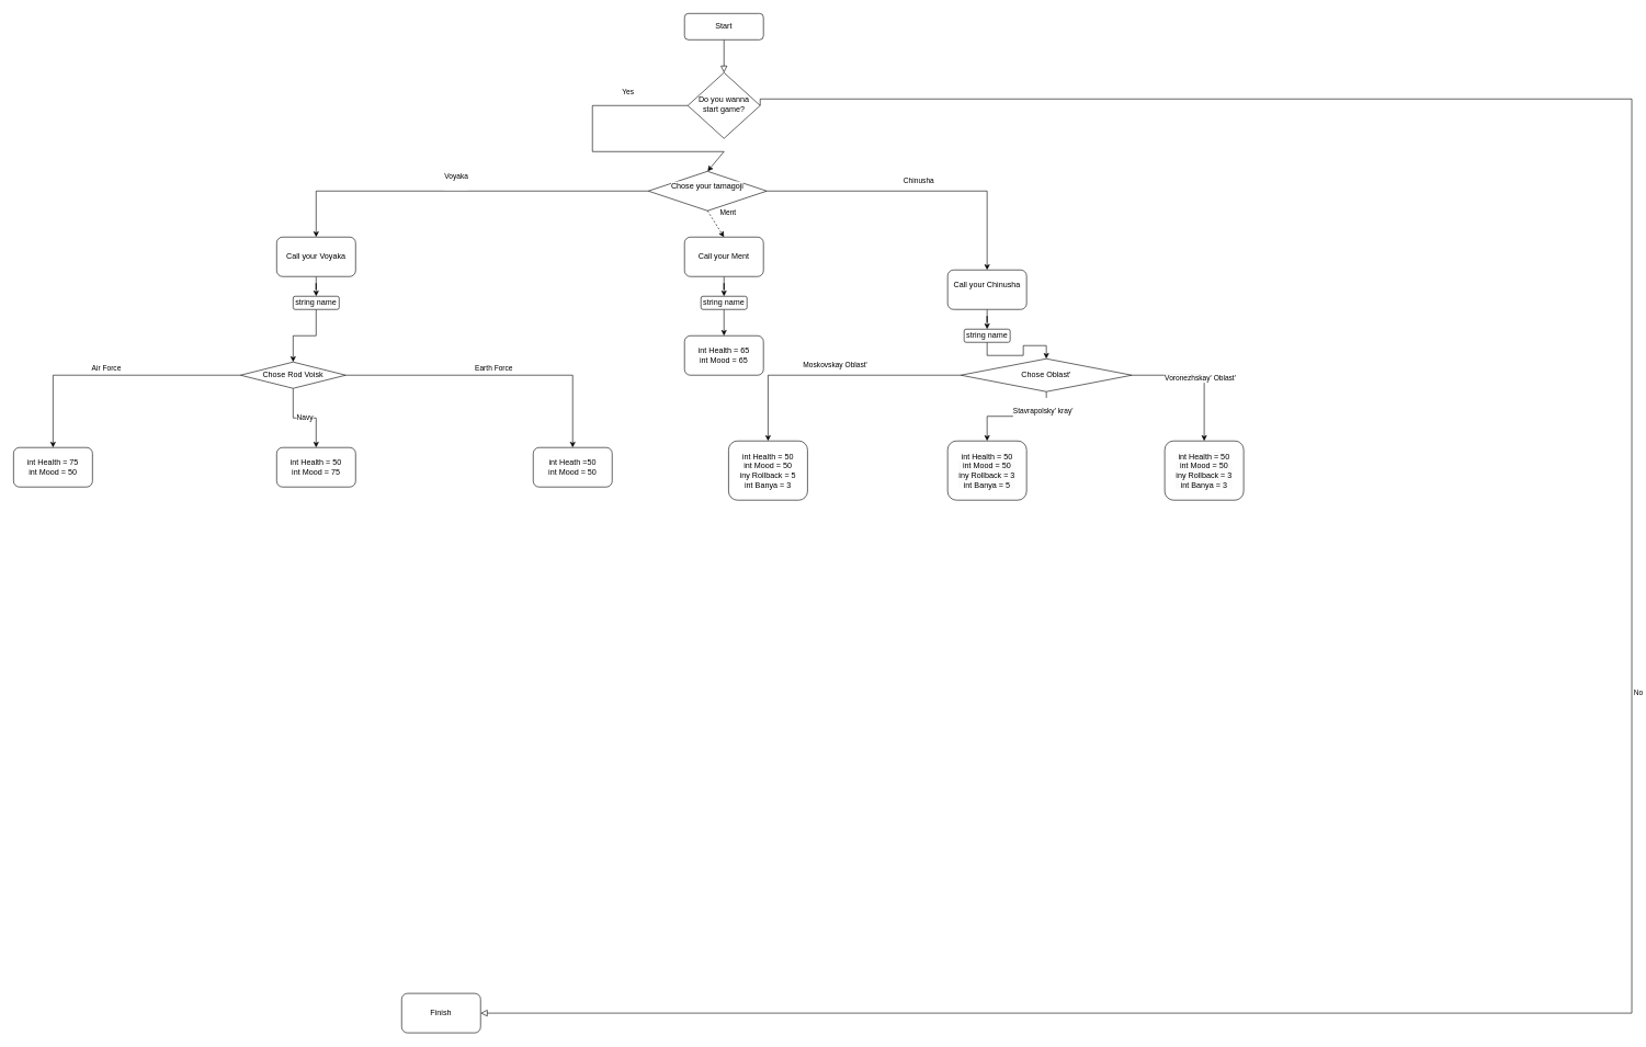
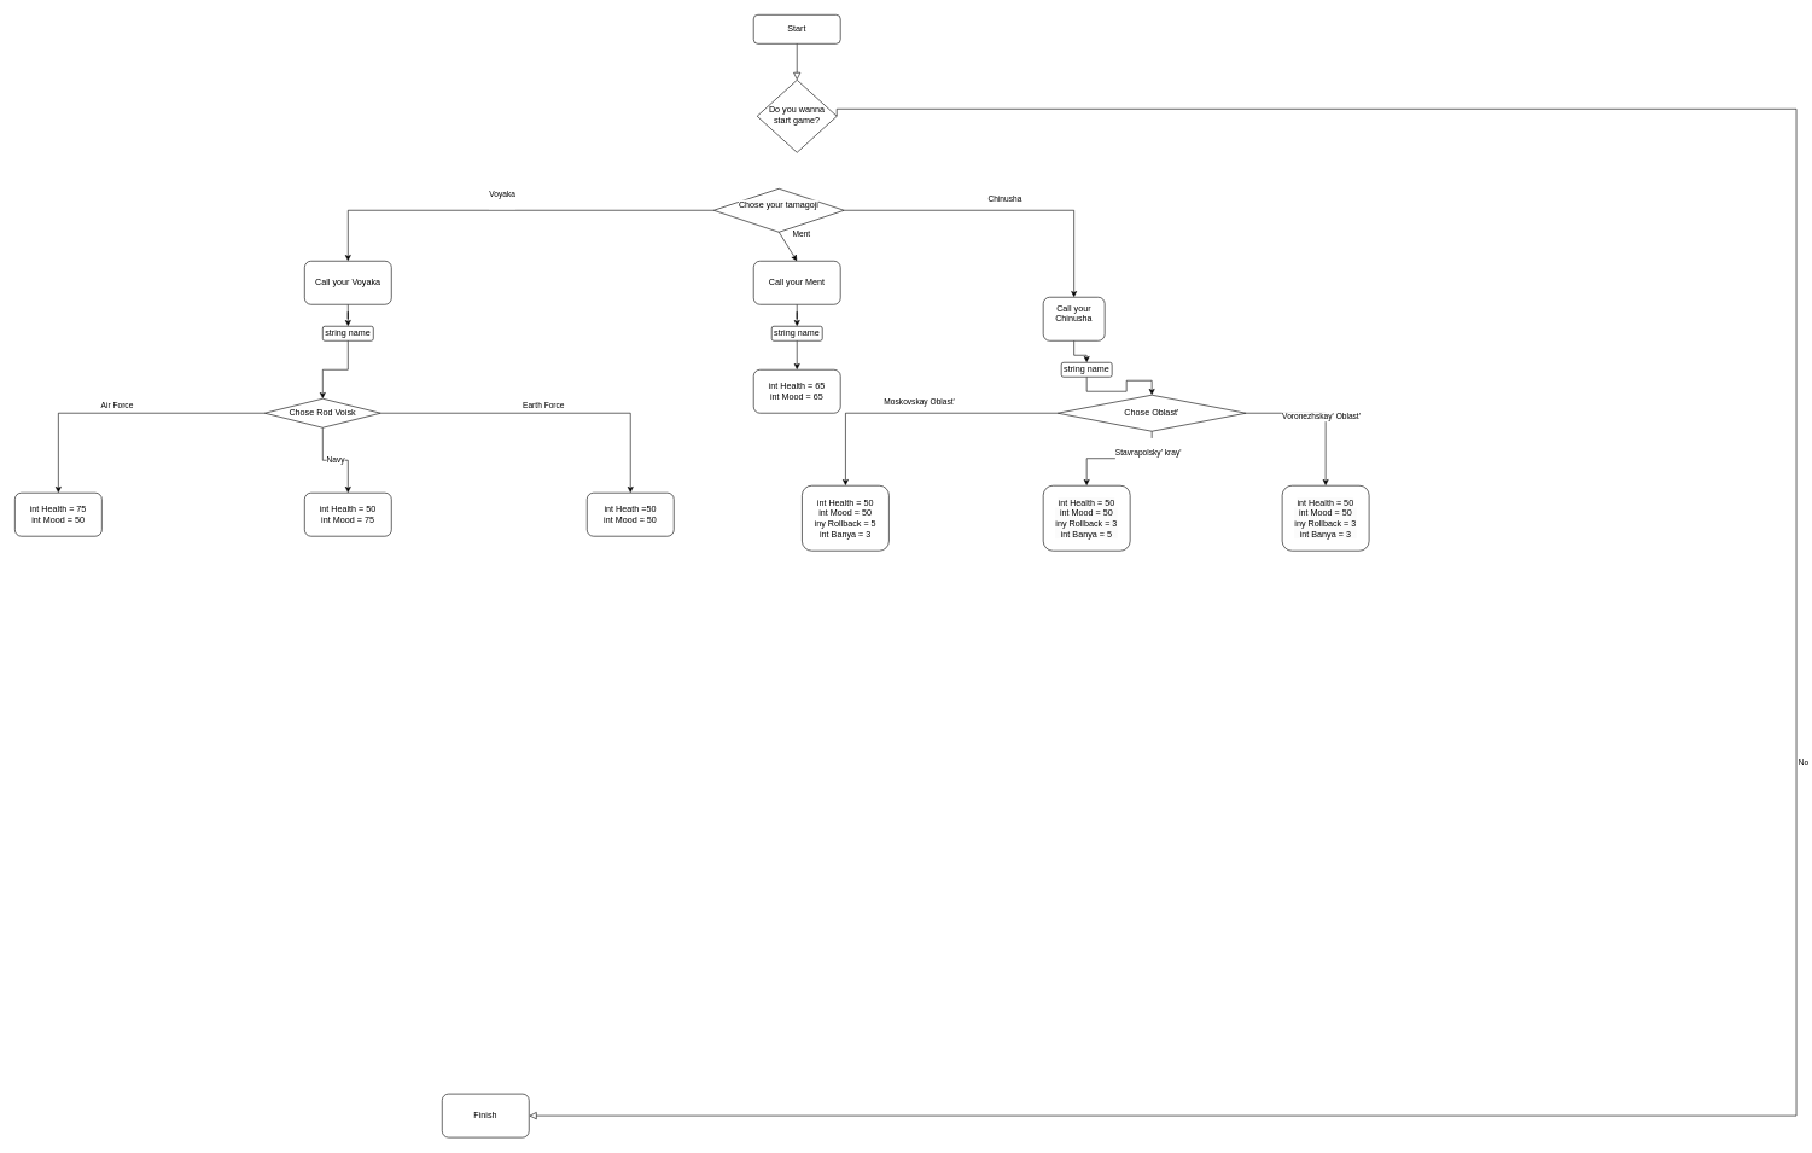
  <mxCell id="0" />
  <mxCell id="1" parent="0" />
  <mxCell id="2" value="" style="rounded=0;html=1;jettySize=auto;orthogonalLoop=1;fontSize=11;endArrow=block;endFill=0;endSize=8;strokeWidth=1;shadow=0;labelBackgroundColor=none;edgeStyle=orthogonalEdgeStyle;" parent="1" source="3" target="5" edge="1"><mxGeometry relative="1" as="geometry" /></mxCell>
  <mxCell id="3" value="Start" style="rounded=1;whiteSpace=wrap;html=1;fontSize=12;glass=0;strokeWidth=1;shadow=0;" parent="1" vertex="1"><mxGeometry x="1040" y="20" width="120" height="40" as="geometry" /></mxCell>
  <mxCell id="4" value="No" style="edgeStyle=orthogonalEdgeStyle;rounded=0;html=1;jettySize=auto;orthogonalLoop=1;fontSize=11;endArrow=block;endFill=0;endSize=8;strokeWidth=1;shadow=0;labelBackgroundColor=none;entryX=1;entryY=0.5;entryDx=0;entryDy=0;exitX=1;exitY=0.5;exitDx=0;exitDy=0;" parent="1" source="5" target="6" edge="1"><mxGeometry y="10" relative="1" as="geometry"><mxPoint as="offset" /><mxPoint x="820" y="160" as="sourcePoint" /><mxPoint x="845" y="990" as="targetPoint" /><Array as="points"><mxPoint x="1155" y="150" /><mxPoint x="2480" y="150" /><mxPoint x="2480" y="1540" /></Array></mxGeometry></mxCell>
  <mxCell id="5" value="Do you wanna start game?" style="rhombus;whiteSpace=wrap;html=1;shadow=0;fontFamily=Helvetica;fontSize=12;align=center;strokeWidth=1;spacing=6;spacingTop=-4;" parent="1" vertex="1"><mxGeometry x="1045" y="110" width="110" height="100" as="geometry" /></mxCell>
  <mxCell id="6" value="Finish" style="rounded=1;whiteSpace=wrap;html=1;" vertex="1" parent="1"><mxGeometry x="610" y="1510" width="120" height="60" as="geometry" /></mxCell>
- <mxCell id="7" value="Yes" style="endArrow=classic;html=1;rounded=0;exitX=0;exitY=0.5;exitDx=0;exitDy=0;entryX=0.5;entryY=0;entryDx=0;entryDy=0;" edge="1" parent="1" source="5" target="10"><mxGeometry x="-0.6" y="-20" width="50" height="50" relative="1" as="geometry"><mxPoint x="1210" y="400" as="sourcePoint" /><mxPoint x="1040" y="260" as="targetPoint" /><Array as="points"><mxPoint x="900" y="160" /><mxPoint x="900" y="230" /><mxPoint x="1100" y="230" /></Array><mxPoint as="offset" /></mxGeometry></mxCell>
  <mxCell id="8" value="Voyaka&lt;div&gt;&lt;br&gt;&lt;/div&gt;" style="edgeStyle=orthogonalEdgeStyle;rounded=0;orthogonalLoop=1;jettySize=auto;html=1;" edge="1" parent="1" source="10" target="15"><mxGeometry x="0.017" y="-15" relative="1" as="geometry"><mxPoint as="offset" /></mxGeometry></mxCell>
  <mxCell id="9" value="Chinusha" style="edgeStyle=orthogonalEdgeStyle;rounded=0;orthogonalLoop=1;jettySize=auto;html=1;exitX=1;exitY=0.5;exitDx=0;exitDy=0;" edge="1" parent="1" source="10" target="17"><mxGeometry x="0.017" y="15" relative="1" as="geometry"><mxPoint as="offset" /></mxGeometry></mxCell>
  <mxCell id="10" value="&#10;&lt;span style=&quot;color: rgb(0, 0, 0); font-family: Helvetica; font-size: 12px; font-style: normal; font-variant-ligatures: normal; font-variant-caps: normal; font-weight: 400; letter-spacing: normal; orphans: 2; text-align: center; text-indent: 0px; text-transform: none; widows: 2; word-spacing: 0px; -webkit-text-stroke-width: 0px; white-space: normal; background-color: rgb(251, 251, 251); text-decoration-thickness: initial; text-decoration-style: initial; text-decoration-color: initial; display: inline !important; float: none;&quot;&gt;Chose your tamagoji&lt;/span&gt;&#10;&#10;" style="rhombus;whiteSpace=wrap;html=1;" vertex="1" parent="1"><mxGeometry x="985" y="260" width="180" height="60" as="geometry" /></mxCell>
  <mxCell id="11" style="edgeStyle=orthogonalEdgeStyle;rounded=0;orthogonalLoop=1;jettySize=auto;html=1;entryX=0.5;entryY=0;entryDx=0;entryDy=0;" edge="1" parent="1" source="12" target="21"><mxGeometry relative="1" as="geometry" /></mxCell>
  <mxCell id="12" value="Call your Ment" style="rounded=1;whiteSpace=wrap;html=1;" vertex="1" parent="1"><mxGeometry x="1040" y="360" width="120" height="60" as="geometry" /></mxCell>
- <mxCell id="13" value="Ment&lt;div&gt;&lt;br&gt;&lt;/div&gt;" style="endArrow=classic;html=1;rounded=0;exitX=0.5;exitY=1;exitDx=0;exitDy=0;entryX=0.5;entryY=0;entryDx=0;entryDy=0;dashed=1;" edge="1" parent="1" source="10" target="12"><mxGeometry x="0.01" y="21" width="50" height="50" relative="1" as="geometry"><mxPoint x="1100" y="370" as="sourcePoint" /><mxPoint x="1100" y="400" as="targetPoint" /><mxPoint as="offset" /></mxGeometry></mxCell>
+ <mxCell id="13" value="Ment&lt;div&gt;&lt;br&gt;&lt;/div&gt;" style="endArrow=classic;html=1;rounded=0;exitX=0.5;exitY=1;exitDx=0;exitDy=0;entryX=0.5;entryY=0;entryDx=0;entryDy=0;" edge="1" parent="1" source="10" target="12"><mxGeometry x="0.01" y="21" width="50" height="50" relative="1" as="geometry"><mxPoint x="1100" y="370" as="sourcePoint" /><mxPoint x="1100" y="400" as="targetPoint" /><mxPoint as="offset" /></mxGeometry></mxCell>
  <mxCell id="14" style="edgeStyle=orthogonalEdgeStyle;rounded=0;orthogonalLoop=1;jettySize=auto;html=1;entryX=0.5;entryY=0;entryDx=0;entryDy=0;" edge="1" parent="1" source="15" target="23"><mxGeometry relative="1" as="geometry" /></mxCell>
  <mxCell id="15" value="Call your Voyaka" style="rounded=1;whiteSpace=wrap;html=1;" vertex="1" parent="1"><mxGeometry x="420" y="360" width="120" height="60" as="geometry" /></mxCell>
  <mxCell id="16" style="edgeStyle=orthogonalEdgeStyle;rounded=0;orthogonalLoop=1;jettySize=auto;html=1;entryX=0.5;entryY=0;entryDx=0;entryDy=0;" edge="1" parent="1" source="17" target="19"><mxGeometry relative="1" as="geometry" /></mxCell>
- <mxCell id="17" value="Call your Chinusha&lt;div&gt;&lt;br&gt;&lt;/div&gt;" style="rounded=1;whiteSpace=wrap;html=1;" vertex="1" parent="1"><mxGeometry x="1440" y="410" width="120" height="60" as="geometry" /></mxCell>
+ <mxCell id="17" value="Call your Chinusha&lt;div&gt;&lt;br&gt;&lt;/div&gt;" style="rounded=1;whiteSpace=wrap;html=1;" vertex="1" parent="1"><mxGeometry x="1440" y="410" width="85" height="60" as="geometry" /></mxCell>
  <mxCell id="18" style="edgeStyle=orthogonalEdgeStyle;rounded=0;orthogonalLoop=1;jettySize=auto;html=1;" edge="1" parent="1" source="19" target="35"><mxGeometry relative="1" as="geometry" /></mxCell>
  <mxCell id="19" value="string name" style="rounded=1;whiteSpace=wrap;html=1;" vertex="1" parent="1"><mxGeometry x="1465" y="500" width="70" height="20" as="geometry" /></mxCell>
  <mxCell id="20" style="edgeStyle=orthogonalEdgeStyle;rounded=0;orthogonalLoop=1;jettySize=auto;html=1;" edge="1" parent="1" source="21" target="31"><mxGeometry relative="1" as="geometry" /></mxCell>
  <mxCell id="21" value="string name" style="rounded=1;whiteSpace=wrap;html=1;" vertex="1" parent="1"><mxGeometry x="1065" y="450" width="70" height="20" as="geometry" /></mxCell>
  <mxCell id="22" style="edgeStyle=orthogonalEdgeStyle;rounded=0;orthogonalLoop=1;jettySize=auto;html=1;entryX=0.5;entryY=0;entryDx=0;entryDy=0;" edge="1" parent="1" source="23" target="27"><mxGeometry relative="1" as="geometry"><mxPoint x="480" y="540" as="targetPoint" /></mxGeometry></mxCell>
  <mxCell id="23" value="string name" style="rounded=1;whiteSpace=wrap;html=1;" vertex="1" parent="1"><mxGeometry x="445" y="450" width="70" height="20" as="geometry" /></mxCell>
  <mxCell id="24" value="Navy" style="edgeStyle=orthogonalEdgeStyle;rounded=0;orthogonalLoop=1;jettySize=auto;html=1;" edge="1" parent="1" source="27" target="28"><mxGeometry relative="1" as="geometry" /></mxCell>
  <mxCell id="25" value="Air Force" style="edgeStyle=orthogonalEdgeStyle;rounded=0;orthogonalLoop=1;jettySize=auto;html=1;entryX=0.5;entryY=0;entryDx=0;entryDy=0;" edge="1" parent="1" source="27" target="29"><mxGeometry x="0.032" y="-10" relative="1" as="geometry"><mxPoint x="90" y="690" as="targetPoint" /><mxPoint as="offset" /></mxGeometry></mxCell>
  <mxCell id="26" value="Earth Force" style="edgeStyle=orthogonalEdgeStyle;rounded=0;orthogonalLoop=1;jettySize=auto;html=1;exitX=1;exitY=0.5;exitDx=0;exitDy=0;entryX=0.5;entryY=0;entryDx=0;entryDy=0;" edge="1" parent="1" source="27" target="30"><mxGeometry x="-0.011" y="10" relative="1" as="geometry"><mxPoint as="offset" /></mxGeometry></mxCell>
  <mxCell id="27" value="Chose Rod Voisk" style="rhombus;whiteSpace=wrap;html=1;" vertex="1" parent="1"><mxGeometry x="365" y="550" width="160" height="40" as="geometry" /></mxCell>
  <mxCell id="28" value="int Health = 50&lt;div&gt;int Mood = 75&lt;/div&gt;" style="rounded=1;whiteSpace=wrap;html=1;" vertex="1" parent="1"><mxGeometry x="420" y="680" width="120" height="60" as="geometry" /></mxCell>
  <mxCell id="29" value="int Health = 75&lt;div&gt;int Mood = 50&lt;/div&gt;" style="rounded=1;whiteSpace=wrap;html=1;" vertex="1" parent="1"><mxGeometry x="20" y="680" width="120" height="60" as="geometry" /></mxCell>
  <mxCell id="30" value="int Heath =50&lt;div&gt;int Mood = 50&lt;/div&gt;" style="rounded=1;whiteSpace=wrap;html=1;" vertex="1" parent="1"><mxGeometry x="810" y="680" width="120" height="60" as="geometry" /></mxCell>
  <mxCell id="31" value="int Health = 65&lt;div&gt;int Mood = 65&lt;/div&gt;" style="rounded=1;whiteSpace=wrap;html=1;" vertex="1" parent="1"><mxGeometry x="1040" y="510" width="120" height="60" as="geometry" /></mxCell>
  <mxCell id="32" value="Moskovskay Oblast'" style="edgeStyle=orthogonalEdgeStyle;rounded=0;orthogonalLoop=1;jettySize=auto;html=1;exitX=0;exitY=0.5;exitDx=0;exitDy=0;entryX=0.5;entryY=0;entryDx=0;entryDy=0;" edge="1" parent="1" source="35" target="36"><mxGeometry x="-0.028" y="-15" relative="1" as="geometry"><mxPoint as="offset" /></mxGeometry></mxCell>
  <mxCell id="33" style="edgeStyle=orthogonalEdgeStyle;rounded=0;orthogonalLoop=1;jettySize=auto;html=1;exitX=0.5;exitY=1;exitDx=0;exitDy=0;" edge="1" parent="1" source="35" target="37"><mxGeometry relative="1" as="geometry" /></mxCell>
  <mxCell id="34" value="&#10;&lt;span style=&quot;color: rgb(0, 0, 0); font-family: Helvetica; font-size: 11px; font-style: normal; font-variant-ligatures: normal; font-variant-caps: normal; font-weight: 400; letter-spacing: normal; orphans: 2; text-align: center; text-indent: 0px; text-transform: none; widows: 2; word-spacing: 0px; -webkit-text-stroke-width: 0px; white-space: nowrap; background-color: rgb(255, 255, 255); text-decoration-thickness: initial; text-decoration-style: initial; text-decoration-color: initial; display: inline !important; float: none;&quot;&gt;Stavrapolsky' kray'&lt;/span&gt;&#10;&#10;" style="edgeLabel;html=1;align=center;verticalAlign=middle;resizable=0;points=[];" vertex="1" connectable="0" parent="33"><mxGeometry x="0.2" y="4" relative="1" as="geometry"><mxPoint x="56" y="-6" as="offset" /></mxGeometry></mxCell>
  <mxCell id="35" value="Chose Oblast'" style="rhombus;whiteSpace=wrap;html=1;" vertex="1" parent="1"><mxGeometry x="1460" y="545" width="260" height="50" as="geometry" /></mxCell>
  <mxCell id="36" value="int Health = 50&lt;div&gt;int Mood = 50&lt;/div&gt;&lt;div&gt;iny Rollback = 5&lt;/div&gt;&lt;div&gt;int Banya = 3&lt;/div&gt;" style="rounded=1;whiteSpace=wrap;html=1;" vertex="1" parent="1"><mxGeometry x="1107" y="670" width="120" height="90" as="geometry" /></mxCell>
  <mxCell id="37" value="&lt;br&gt;&lt;span style=&quot;color: rgb(0, 0, 0); font-family: Helvetica; font-size: 12px; font-style: normal; font-variant-ligatures: normal; font-variant-caps: normal; font-weight: 400; letter-spacing: normal; orphans: 2; text-align: center; text-indent: 0px; text-transform: none; widows: 2; word-spacing: 0px; -webkit-text-stroke-width: 0px; white-space: normal; background-color: rgb(251, 251, 251); text-decoration-thickness: initial; text-decoration-style: initial; text-decoration-color: initial; display: inline !important; float: none;&quot;&gt;int Health = 50&lt;/span&gt;&lt;div style=&quot;forced-color-adjust: none; color: rgb(0, 0, 0); font-family: Helvetica; font-size: 12px; font-style: normal; font-variant-ligatures: normal; font-variant-caps: normal; font-weight: 400; letter-spacing: normal; orphans: 2; text-align: center; text-indent: 0px; text-transform: none; widows: 2; word-spacing: 0px; -webkit-text-stroke-width: 0px; white-space: normal; background-color: rgb(251, 251, 251); text-decoration-thickness: initial; text-decoration-style: initial; text-decoration-color: initial;&quot;&gt;int Mood = 50&lt;/div&gt;&lt;div style=&quot;forced-color-adjust: none; color: rgb(0, 0, 0); font-family: Helvetica; font-size: 12px; font-style: normal; font-variant-ligatures: normal; font-variant-caps: normal; font-weight: 400; letter-spacing: normal; orphans: 2; text-align: center; text-indent: 0px; text-transform: none; widows: 2; word-spacing: 0px; -webkit-text-stroke-width: 0px; white-space: normal; background-color: rgb(251, 251, 251); text-decoration-thickness: initial; text-decoration-style: initial; text-decoration-color: initial;&quot;&gt;iny Rollback = 3&lt;/div&gt;&lt;div style=&quot;forced-color-adjust: none; color: rgb(0, 0, 0); font-family: Helvetica; font-size: 12px; font-style: normal; font-variant-ligatures: normal; font-variant-caps: normal; font-weight: 400; letter-spacing: normal; orphans: 2; text-align: center; text-indent: 0px; text-transform: none; widows: 2; word-spacing: 0px; -webkit-text-stroke-width: 0px; white-space: normal; background-color: rgb(251, 251, 251); text-decoration-thickness: initial; text-decoration-style: initial; text-decoration-color: initial;&quot;&gt;int Banya = 5&lt;/div&gt;&lt;div&gt;&lt;br/&gt;&lt;/div&gt;" style="rounded=1;whiteSpace=wrap;html=1;" vertex="1" parent="1"><mxGeometry x="1440" y="670" width="120" height="90" as="geometry" /></mxCell>
  <mxCell id="38" value="&lt;br&gt;&lt;span style=&quot;color: rgb(0, 0, 0); font-family: Helvetica; font-size: 12px; font-style: normal; font-variant-ligatures: normal; font-variant-caps: normal; font-weight: 400; letter-spacing: normal; orphans: 2; text-align: center; text-indent: 0px; text-transform: none; widows: 2; word-spacing: 0px; -webkit-text-stroke-width: 0px; white-space: normal; background-color: rgb(251, 251, 251); text-decoration-thickness: initial; text-decoration-style: initial; text-decoration-color: initial; display: inline !important; float: none;&quot;&gt;int Health = 50&lt;/span&gt;&lt;div style=&quot;forced-color-adjust: none; color: rgb(0, 0, 0); font-family: Helvetica; font-size: 12px; font-style: normal; font-variant-ligatures: normal; font-variant-caps: normal; font-weight: 400; letter-spacing: normal; orphans: 2; text-align: center; text-indent: 0px; text-transform: none; widows: 2; word-spacing: 0px; -webkit-text-stroke-width: 0px; white-space: normal; background-color: rgb(251, 251, 251); text-decoration-thickness: initial; text-decoration-style: initial; text-decoration-color: initial;&quot;&gt;int Mood = 50&lt;/div&gt;&lt;div style=&quot;forced-color-adjust: none; color: rgb(0, 0, 0); font-family: Helvetica; font-size: 12px; font-style: normal; font-variant-ligatures: normal; font-variant-caps: normal; font-weight: 400; letter-spacing: normal; orphans: 2; text-align: center; text-indent: 0px; text-transform: none; widows: 2; word-spacing: 0px; -webkit-text-stroke-width: 0px; white-space: normal; background-color: rgb(251, 251, 251); text-decoration-thickness: initial; text-decoration-style: initial; text-decoration-color: initial;&quot;&gt;iny Rollback = 3&lt;/div&gt;&lt;div style=&quot;forced-color-adjust: none; color: rgb(0, 0, 0); font-family: Helvetica; font-size: 12px; font-style: normal; font-variant-ligatures: normal; font-variant-caps: normal; font-weight: 400; letter-spacing: normal; orphans: 2; text-align: center; text-indent: 0px; text-transform: none; widows: 2; word-spacing: 0px; -webkit-text-stroke-width: 0px; white-space: normal; background-color: rgb(251, 251, 251); text-decoration-thickness: initial; text-decoration-style: initial; text-decoration-color: initial;&quot;&gt;int Banya = 3&lt;/div&gt;&lt;div&gt;&lt;br/&gt;&lt;/div&gt;" style="rounded=1;whiteSpace=wrap;html=1;" vertex="1" parent="1"><mxGeometry x="1770" y="670" width="120" height="90" as="geometry" /></mxCell>
  <mxCell id="39" value="" style="edgeStyle=orthogonalEdgeStyle;rounded=0;orthogonalLoop=1;jettySize=auto;html=1;exitX=1;exitY=0.5;exitDx=0;exitDy=0;entryX=0.5;entryY=0;entryDx=0;entryDy=0;" edge="1" parent="1" source="35" target="38"><mxGeometry relative="1" as="geometry" /></mxCell>
  <mxCell id="40" value="Voronezhskay' Oblast'" style="edgeLabel;html=1;align=center;verticalAlign=middle;resizable=0;points=[];" vertex="1" connectable="0" parent="39"><mxGeometry x="-0.018" y="-4" relative="1" as="geometry"><mxPoint as="offset" /></mxGeometry></mxCell>
